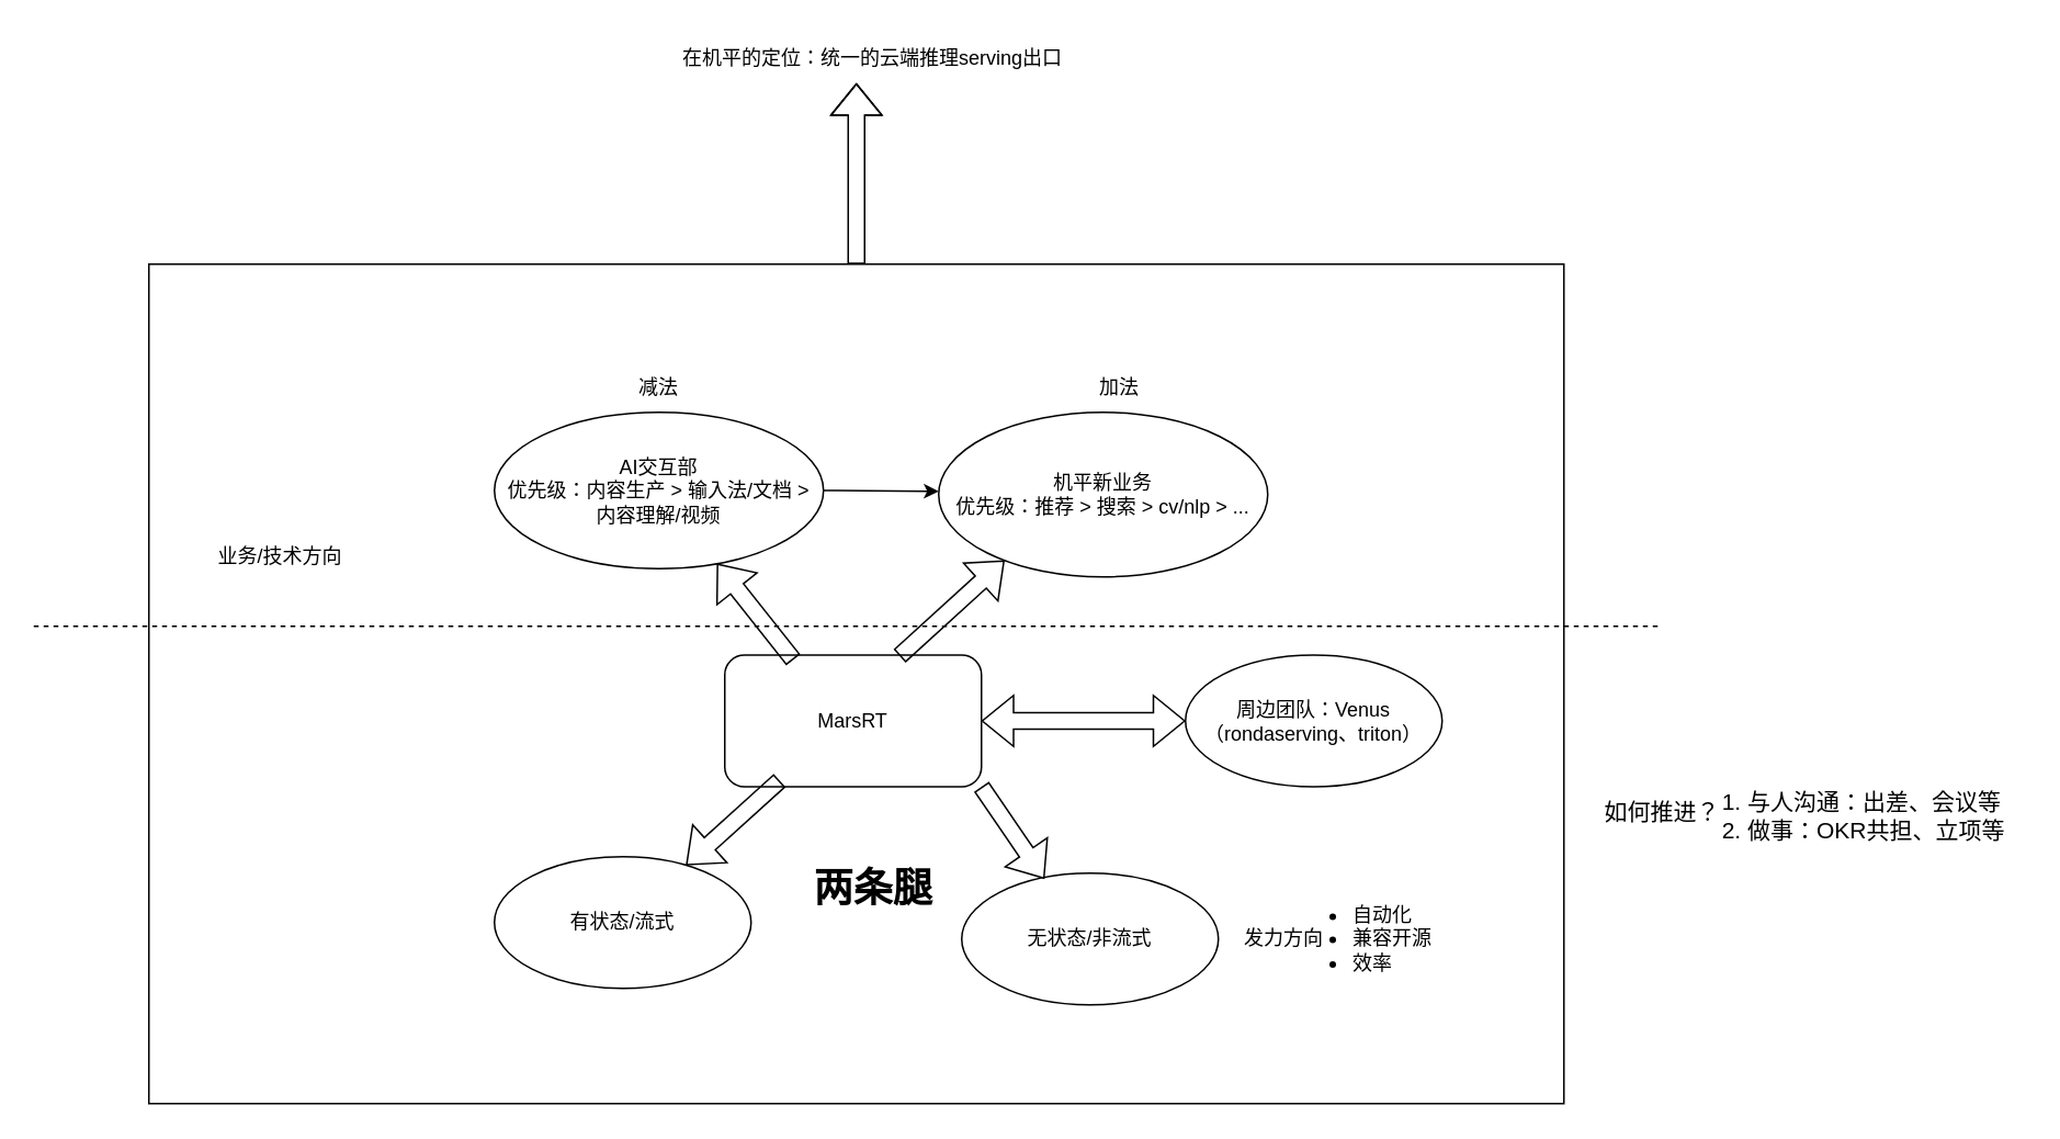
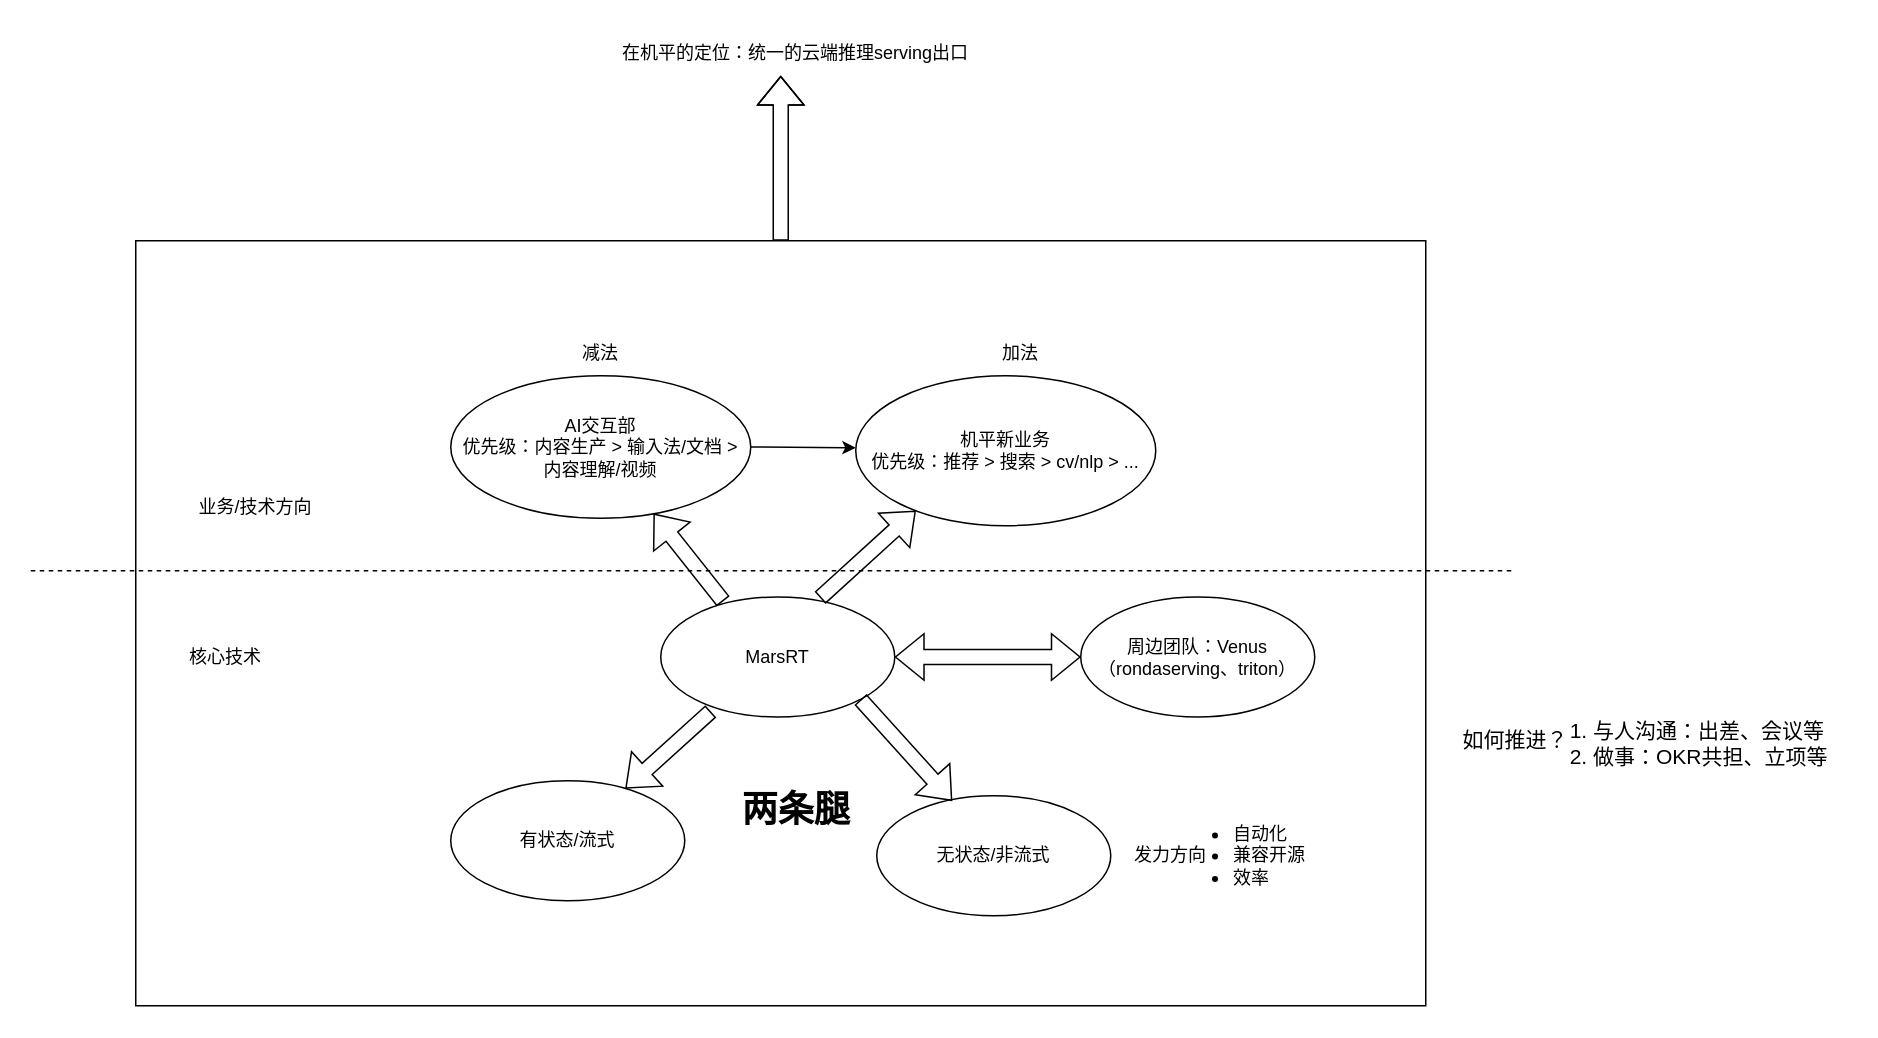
  <mxCell id="0" />
  <mxCell id="1" parent="0" />
  <mxCell id="2" value="" style="rounded=0;whiteSpace=wrap;html=1;" vertex="1" parent="1"><mxGeometry x="90" y="160" width="860" height="510" as="geometry" /></mxCell>
- <mxCell id="3" value="MarsRT" style="whiteSpace=wrap;html=1;rounded=1;" vertex="1" parent="1"><mxGeometry x="440" y="397.5" width="156" height="80" as="geometry" /></mxCell>
+ <mxCell id="3" value="MarsRT" style="ellipse;whiteSpace=wrap;html=1;" vertex="1" parent="1"><mxGeometry x="440" y="397.5" width="156" height="80" as="geometry" /></mxCell>
  <mxCell id="4" value="AI交互部&lt;br&gt;优先级：内容生产 &amp;gt; 输入法/文档 &amp;gt; 内容理解/视频" style="ellipse;whiteSpace=wrap;html=1;" vertex="1" parent="1"><mxGeometry x="300" y="250" width="200" height="95" as="geometry" /></mxCell>
  <mxCell id="5" value="机平新业务&lt;br&gt;优先级：推荐 &amp;gt; 搜索 &amp;gt; cv/nlp &amp;gt; ..." style="ellipse;whiteSpace=wrap;html=1;" vertex="1" parent="1"><mxGeometry x="570" y="250" width="200" height="100" as="geometry" /></mxCell>
  <mxCell id="6" value="减法" style="text;html=1;strokeColor=none;fillColor=none;align=center;verticalAlign=middle;whiteSpace=wrap;rounded=0;" vertex="1" parent="1"><mxGeometry x="370" y="220" width="60" height="30" as="geometry" /></mxCell>
  <mxCell id="7" value="加法" style="text;html=1;strokeColor=none;fillColor=none;align=center;verticalAlign=middle;whiteSpace=wrap;rounded=0;" vertex="1" parent="1"><mxGeometry x="650" y="220" width="60" height="30" as="geometry" /></mxCell>
  <mxCell id="8" value="业务/技术方向" style="text;html=1;strokeColor=none;fillColor=none;align=center;verticalAlign=middle;whiteSpace=wrap;rounded=0;" vertex="1" parent="1"><mxGeometry x="130" y="322.5" width="80" height="30" as="geometry" /></mxCell>
  <mxCell id="9" value="周边团队：Venus（rondaserving、triton）" style="ellipse;whiteSpace=wrap;html=1;" vertex="1" parent="1"><mxGeometry x="720" y="397.5" width="156" height="80" as="geometry" /></mxCell>
+ <mxCell id="10" value="核心技术" style="text;html=1;strokeColor=none;fillColor=none;align=center;verticalAlign=middle;whiteSpace=wrap;rounded=0;" vertex="1" parent="1"><mxGeometry x="110" y="420" width="80" height="35" as="geometry" /></mxCell>
  <mxCell id="11" value="" style="shape=flexArrow;endArrow=classic;html=1;rounded=0;exitX=0.681;exitY=0.007;exitDx=0;exitDy=0;exitPerimeter=0;" edge="1" parent="1" source="3"><mxGeometry width="50" height="50" relative="1" as="geometry"><mxPoint x="560" y="390" as="sourcePoint" /><mxPoint x="610" y="340" as="targetPoint" /></mxGeometry></mxCell>
  <mxCell id="12" value="" style="shape=flexArrow;endArrow=classic;html=1;rounded=0;exitX=0.267;exitY=0.036;exitDx=0;exitDy=0;exitPerimeter=0;" edge="1" parent="1" source="3" target="4"><mxGeometry width="50" height="50" relative="1" as="geometry"><mxPoint x="454" y="420" as="sourcePoint" /><mxPoint x="504" y="370" as="targetPoint" /></mxGeometry></mxCell>
  <mxCell id="13" value="" style="endArrow=classic;html=1;rounded=0;exitX=1;exitY=0.5;exitDx=0;exitDy=0;" edge="1" parent="1" source="4"><mxGeometry width="50" height="50" relative="1" as="geometry"><mxPoint x="490" y="280" as="sourcePoint" /><mxPoint x="570" y="298" as="targetPoint" /></mxGeometry></mxCell>
  <mxCell id="14" value="有状态/流式" style="ellipse;whiteSpace=wrap;html=1;" vertex="1" parent="1"><mxGeometry x="300" y="520" width="156" height="80" as="geometry" /></mxCell>
  <mxCell id="15" value="无状态/非流式" style="ellipse;whiteSpace=wrap;html=1;" vertex="1" parent="1"><mxGeometry x="584" y="530" width="156" height="80" as="geometry" /></mxCell>
  <mxCell id="16" value="" style="shape=flexArrow;endArrow=classic;html=1;rounded=0;exitX=0.214;exitY=0.953;exitDx=0;exitDy=0;exitPerimeter=0;" edge="1" parent="1" source="3" target="14"><mxGeometry width="50" height="50" relative="1" as="geometry"><mxPoint x="502.362" y="548.44" as="sourcePoint" /><mxPoint x="456.003" y="490.003" as="targetPoint" /></mxGeometry></mxCell>
  <mxCell id="17" value="" style="shape=flexArrow;endArrow=classic;html=1;rounded=0;entryX=0.322;entryY=0.043;entryDx=0;entryDy=0;entryPerimeter=0;exitX=1;exitY=1;exitDx=0;exitDy=0;" edge="1" parent="1" source="3" target="15"><mxGeometry width="50" height="50" relative="1" as="geometry"><mxPoint x="569.997" y="466.53" as="sourcePoint" /><mxPoint x="508.83" y="519.996" as="targetPoint" /></mxGeometry></mxCell>
  <mxCell id="18" value="发力方向" style="text;html=1;strokeColor=none;fillColor=none;align=center;verticalAlign=middle;whiteSpace=wrap;rounded=0;" vertex="1" parent="1"><mxGeometry x="750" y="555" width="60" height="30" as="geometry" /></mxCell>
  <mxCell id="19" value="&lt;ul&gt;&lt;li&gt;自动化&lt;/li&gt;&lt;li&gt;兼容开源&lt;/li&gt;&lt;li&gt;效率&lt;/li&gt;&lt;/ul&gt;" style="text;strokeColor=none;fillColor=none;html=1;whiteSpace=wrap;verticalAlign=middle;overflow=hidden;" vertex="1" parent="1"><mxGeometry x="780" y="530" width="100" height="80" as="geometry" /></mxCell>
  <mxCell id="20" value="两条腿" style="text;strokeColor=none;fillColor=none;html=1;fontSize=24;fontStyle=1;verticalAlign=middle;align=center;" vertex="1" parent="1"><mxGeometry x="480" y="520" width="100" height="40" as="geometry" /></mxCell>
  <mxCell id="21" value="" style="shape=flexArrow;endArrow=classic;startArrow=classic;html=1;rounded=0;entryX=0;entryY=0.5;entryDx=0;entryDy=0;exitX=1;exitY=0.5;exitDx=0;exitDy=0;" edge="1" parent="1" source="3" target="9"><mxGeometry width="100" height="100" relative="1" as="geometry"><mxPoint x="596" y="444.5" as="sourcePoint" /><mxPoint x="696" y="344.5" as="targetPoint" /></mxGeometry></mxCell>
  <mxCell id="22" value="" style="shape=flexArrow;endArrow=classic;html=1;rounded=0;exitX=0.5;exitY=0;exitDx=0;exitDy=0;" edge="1" parent="1" source="2"><mxGeometry width="50" height="50" relative="1" as="geometry"><mxPoint x="560" y="340" as="sourcePoint" /><mxPoint x="520" y="50" as="targetPoint" /><Array as="points"><mxPoint x="520" y="80" /></Array></mxGeometry></mxCell>
  <mxCell id="23" value="在机平的定位：统一的云端推理serving出口" style="text;html=1;strokeColor=none;fillColor=none;align=center;verticalAlign=middle;whiteSpace=wrap;rounded=0;" vertex="1" parent="1"><mxGeometry x="390" y="20" width="280" height="30" as="geometry" /></mxCell>
  <mxCell id="24" value="" style="endArrow=none;dashed=1;html=1;rounded=0;" edge="1" parent="1"><mxGeometry width="50" height="50" relative="1" as="geometry"><mxPoint x="20" y="380" as="sourcePoint" /><mxPoint x="1010" y="380" as="targetPoint" /></mxGeometry></mxCell>
  <mxCell id="25" value="&lt;font style=&quot;font-size: 14px&quot;&gt;如何推进？&lt;/font&gt;" style="text;html=1;strokeColor=none;fillColor=none;align=center;verticalAlign=middle;whiteSpace=wrap;rounded=0;" vertex="1" parent="1"><mxGeometry x="970" y="477.5" width="80" height="30" as="geometry" /></mxCell>
  <mxCell id="26" value="&lt;ol style=&quot;font-size: 14px&quot;&gt;&lt;li&gt;与人沟通：出差、会议等&lt;/li&gt;&lt;li&gt;做事：OKR共担、立项等&lt;/li&gt;&lt;/ol&gt;" style="text;strokeColor=none;fillColor=none;html=1;whiteSpace=wrap;verticalAlign=middle;overflow=hidden;" vertex="1" parent="1"><mxGeometry x="1020" y="455" width="210" height="80" as="geometry" /></mxCell>
